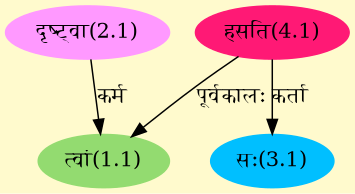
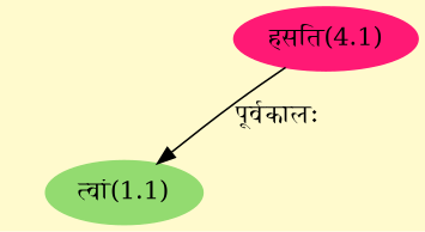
  digraph {
    bgcolor=lemonchiffon1
    compound=true
    rankdir=BT
    node [style=filled]
    edge [dir=back]
    n1 [color="#93DB70" label="त्वां(1.1)"]
-   n2 [color="#FF99FF" label="दृष्ट्वा(2.1)"]
    n3 [color="#FF1975" label="हसति(4.1)"]
-   n4 [color="#00BFFF" label="सः(3.1)"]
-   n1 -> n2 [label="कर्म"]
    n1 -> n3 [label="पूर्वकालः"]
-   n4 -> n3 [label="कर्ता"]
  }
